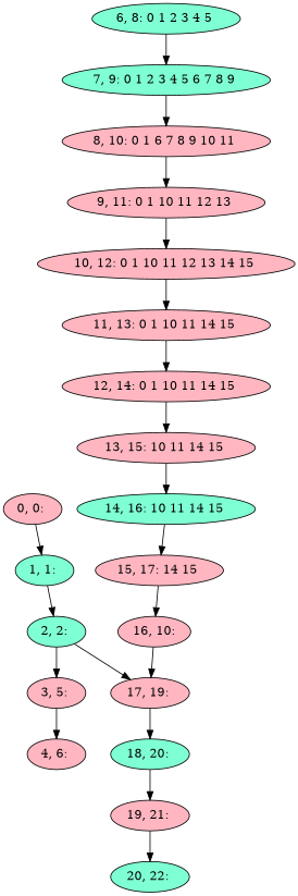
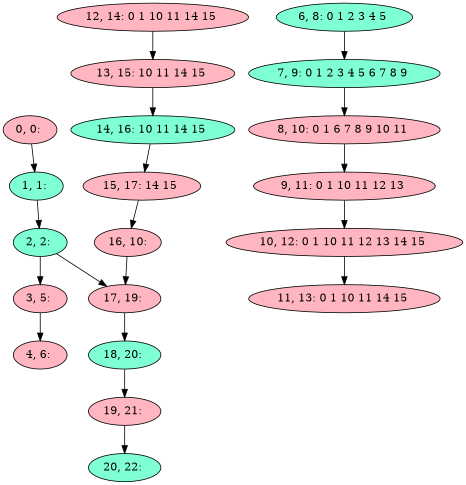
  digraph {
    node [fillcolor=lightpink style=filled]
    n1 [label="0, 0: "]
    n2 [fillcolor=aquamarine label="1, 1: "]
    n3 [fillcolor=aquamarine label="2, 2: "]
    n4 [label="3, 5: "]
    n5 [label="17, 19: "]
    n6 [label="4, 6: "]
    n7 [fillcolor=aquamarine label="18, 20: "]
    n8 [fillcolor=aquamarine label="6, 8: 0 1 2 3 4 5 "]
    n9 [fillcolor=aquamarine label="7, 9: 0 1 2 3 4 5 6 7 8 9 "]
    n10 [label="8, 10: 0 1 6 7 8 9 10 11 "]
    n11 [label="9, 11: 0 1 10 11 12 13 "]
    n12 [label="10, 12: 0 1 10 11 12 13 14 15 "]
    n13 [label="11, 13: 0 1 10 11 14 15 "]
    n14 [label="12, 14: 0 1 10 11 14 15 "]
    n15 [label="13, 15: 10 11 14 15 "]
    n16 [fillcolor=aquamarine label="14, 16: 10 11 14 15 "]
    n17 [label="15, 17: 14 15 "]
    n18 [label="16, 10:"]
    n19 [label="19, 21: "]
    n20 [fillcolor=aquamarine label="20, 22: "]
    n1 -> n2
    n2 -> n3
    n3 -> n4
    n3 -> n5
    n4 -> n6
    n5 -> n7
    n7 -> n19
    n8 -> n9
    n9 -> n10
    n10 -> n11
    n11 -> n12
    n12 -> n13
-   n13 -> n14
    n14 -> n15
    n15 -> n16
    n16 -> n17
    n17 -> n18
    n18 -> n5
    n19 -> n20
  }
